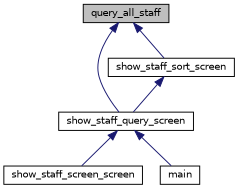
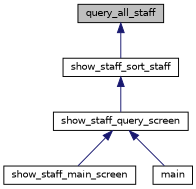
  digraph {
    rankdir=TB
    node [color=black fillcolor=white fontname=Helvetica fontsize=10 shape=record style=filled]
    edge [color=midnightblue dir=back fontname=Helvetica fontsize=10 labelfontname=Helvetica labelfontsize=10 style=solid]
    n1 [fillcolor=grey75 fontcolor=black height=0.2 label=query_all_staff width=0.4]
    n2 [height=0.2 label=show_staff_query_screen width=0.4]
-   n3 [height=0.2 label=show_staff_sort_screen width=0.4]
-   n4 [height=0.2 label=show_staff_screen_screen width=0.4]
+   n3 [height=0.2 label=show_staff_sort_staff width=0.4]
+   n4 [height=0.2 label=show_staff_main_screen width=0.4]
    n5 [height=0.2 label=main width=0.4]
-   n1 -> n2
    n1 -> n3
    n2 -> n4
    n2 -> n5
    n3 -> n2
  }
